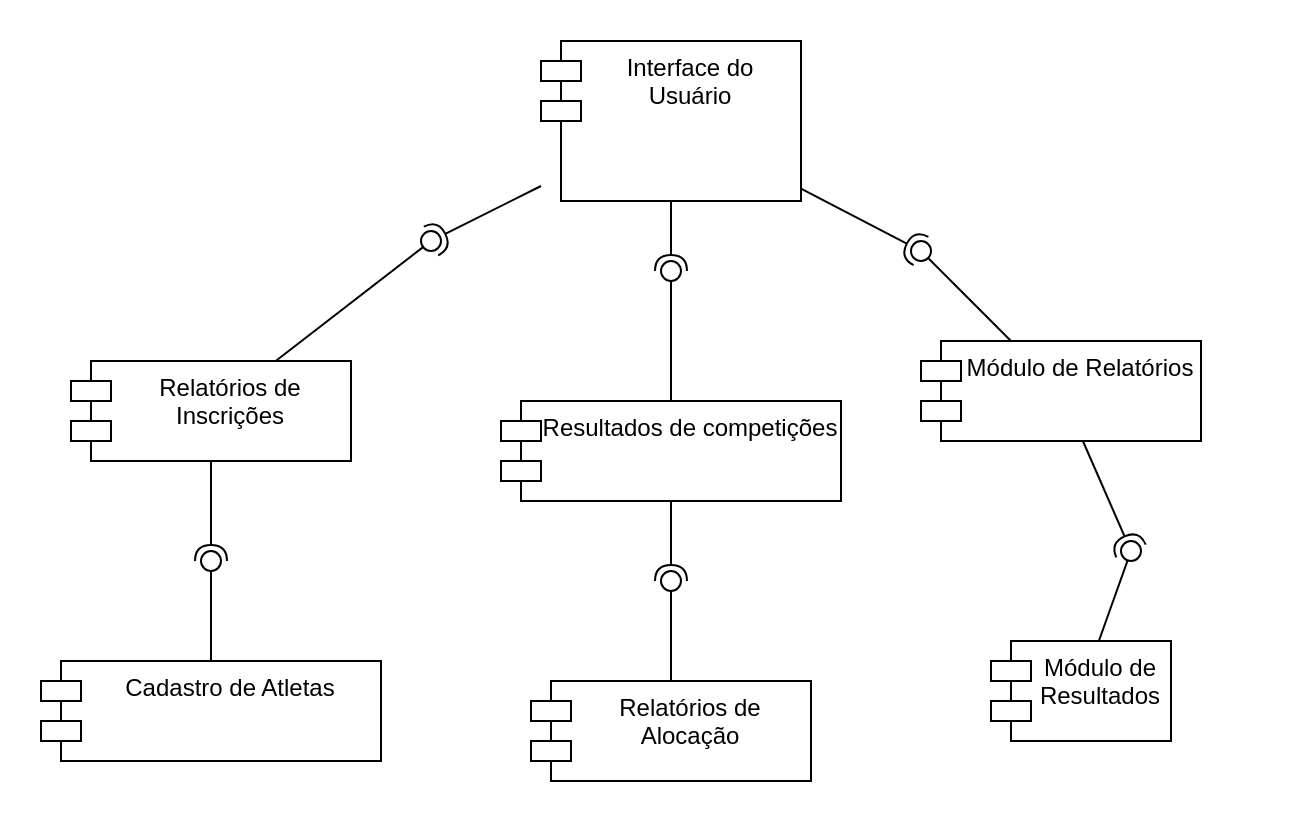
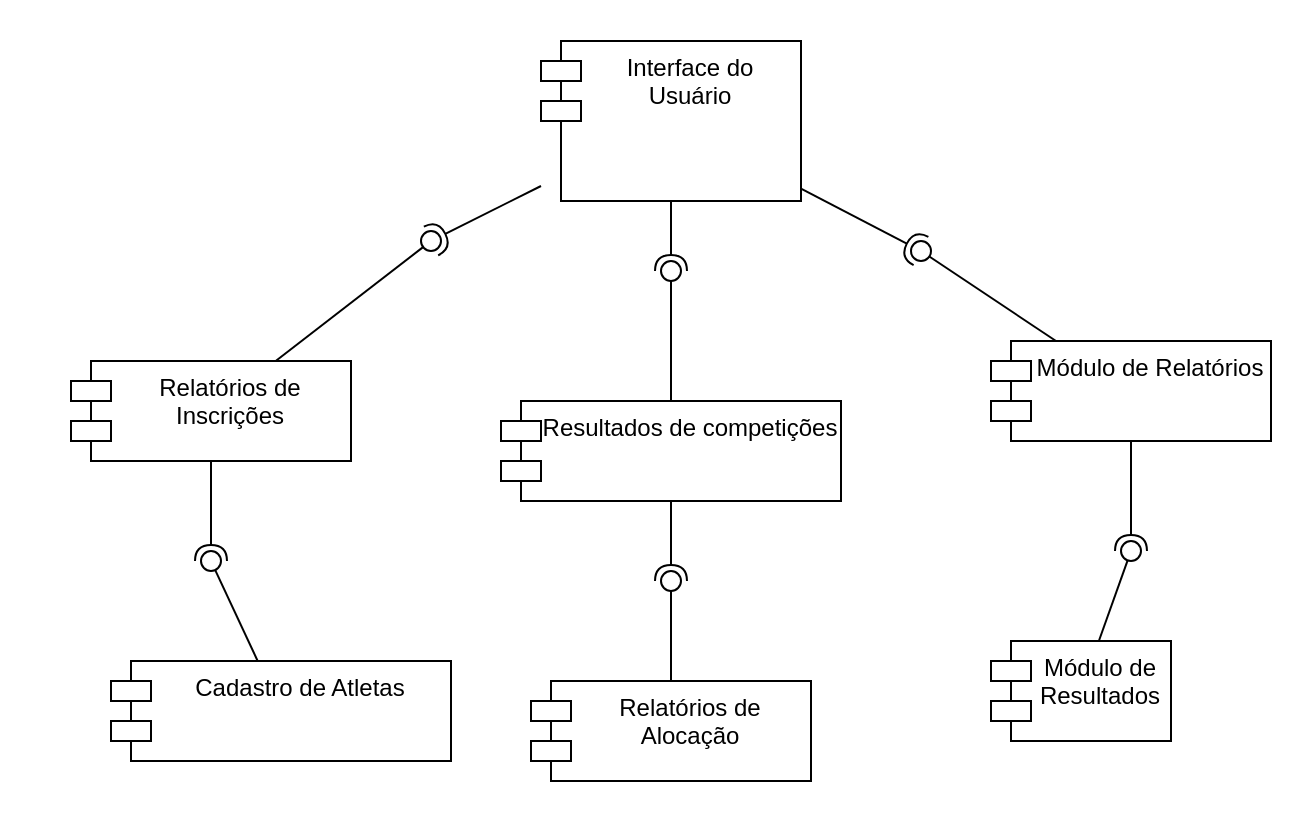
  <mxCell id="0" />
  <mxCell id="1" parent="0" />
  <mxCell id="2" value="Relatórios de Alocação" style="shape=module;align=left;spacingLeft=20;align=center;verticalAlign=top;whiteSpace=wrap;html=1;" vertex="1" parent="1"><mxGeometry x="265" y="340" width="140" height="50" as="geometry" /></mxCell>
  <mxCell id="3" value="Relatórios de Inscrições" style="shape=module;align=left;spacingLeft=20;align=center;verticalAlign=top;whiteSpace=wrap;html=1;" vertex="1" parent="1"><mxGeometry x="35" y="180" width="140" height="50" as="geometry" /></mxCell>
  <mxCell id="4" value="Módulo de Resultados" style="shape=module;align=left;spacingLeft=20;align=center;verticalAlign=top;whiteSpace=wrap;html=1;" vertex="1" parent="1"><mxGeometry x="495" y="320" width="90" height="50" as="geometry" /></mxCell>
- <mxCell id="5" value="Módulo de Relatórios" style="shape=module;align=left;spacingLeft=20;align=center;verticalAlign=top;whiteSpace=wrap;html=1;" vertex="1" parent="1"><mxGeometry x="460" y="170" width="140" height="50" as="geometry" /></mxCell>
+ <mxCell id="5" value="Módulo de Relatórios" style="shape=module;align=left;spacingLeft=20;align=center;verticalAlign=top;whiteSpace=wrap;html=1;" vertex="1" parent="1"><mxGeometry x="495" y="170" width="140" height="50" as="geometry" /></mxCell>
  <mxCell id="6" value="Resultados de competições" style="shape=module;align=left;spacingLeft=20;align=center;verticalAlign=top;whiteSpace=wrap;html=1;" vertex="1" parent="1"><mxGeometry x="250" y="200" width="170" height="50" as="geometry" /></mxCell>
  <mxCell id="7" value="Interface do Usuário" style="shape=module;align=left;spacingLeft=20;align=center;verticalAlign=top;whiteSpace=wrap;html=1;" vertex="1" parent="1"><mxGeometry x="270" y="20" width="130" height="80" as="geometry" /></mxCell>
- <mxCell id="8" value="Cadastro de Atletas" style="shape=module;align=left;spacingLeft=20;align=center;verticalAlign=top;whiteSpace=wrap;html=1;" vertex="1" parent="1"><mxGeometry x="20" y="330" width="170" height="50" as="geometry" /></mxCell>
+ <mxCell id="8" value="Cadastro de Atletas" style="shape=module;align=left;spacingLeft=20;align=center;verticalAlign=top;whiteSpace=wrap;html=1;" vertex="1" parent="1"><mxGeometry x="55" y="330" width="170" height="50" as="geometry" /></mxCell>
  <mxCell id="9" value="" style="ellipse;whiteSpace=wrap;html=1;align=center;aspect=fixed;fillColor=none;strokeColor=none;resizable=0;perimeter=centerPerimeter;rotatable=0;allowArrows=0;points=[];outlineConnect=1;" vertex="1" parent="1"><mxGeometry x="310" y="200" width="10" height="10" as="geometry" /></mxCell>
  <mxCell id="10" value="" style="rounded=0;orthogonalLoop=1;jettySize=auto;html=1;endArrow=halfCircle;endFill=0;endSize=6;strokeWidth=1;sketch=0;" edge="1" parent="1" source="6"><mxGeometry relative="1" as="geometry"><mxPoint x="335" y="205" as="sourcePoint" /><mxPoint x="335" y="290" as="targetPoint" /></mxGeometry></mxCell>
  <mxCell id="11" value="" style="rounded=0;orthogonalLoop=1;jettySize=auto;html=1;endArrow=oval;endFill=0;sketch=0;sourcePerimeterSpacing=0;targetPerimeterSpacing=0;endSize=10;" edge="1" parent="1" source="2"><mxGeometry relative="1" as="geometry"><mxPoint x="295" y="205" as="sourcePoint" /><mxPoint x="335" y="290" as="targetPoint" /></mxGeometry></mxCell>
  <mxCell id="12" value="" style="ellipse;whiteSpace=wrap;html=1;align=center;aspect=fixed;fillColor=none;strokeColor=none;resizable=0;perimeter=centerPerimeter;rotatable=0;allowArrows=0;points=[];outlineConnect=1;" vertex="1" parent="1"><mxGeometry x="310" y="200" width="10" height="10" as="geometry" /></mxCell>
  <mxCell id="13" value="" style="rounded=0;orthogonalLoop=1;jettySize=auto;html=1;endArrow=halfCircle;endFill=0;endSize=6;strokeWidth=1;sketch=0;fontSize=12;curved=1;entryX=0.418;entryY=0.076;entryDx=0;entryDy=0;entryPerimeter=0;" edge="1" target="16" parent="1" source="7"><mxGeometry relative="1" as="geometry"><mxPoint x="400" y="175" as="sourcePoint" /><mxPoint x="340" y="120" as="targetPoint" /></mxGeometry></mxCell>
  <mxCell id="14" value="" style="ellipse;whiteSpace=wrap;html=1;align=center;aspect=fixed;fillColor=none;strokeColor=none;resizable=0;perimeter=centerPerimeter;rotatable=0;allowArrows=0;points=[];outlineConnect=1;" vertex="1" parent="1"><mxGeometry x="375" y="170" width="10" height="10" as="geometry" /></mxCell>
  <mxCell id="15" value="" style="rounded=0;orthogonalLoop=1;jettySize=auto;html=1;endArrow=oval;endFill=0;sketch=0;sourcePerimeterSpacing=0;targetPerimeterSpacing=0;endSize=10;" edge="1" target="16" parent="1" source="6"><mxGeometry relative="1" as="geometry"><mxPoint x="365" y="175" as="sourcePoint" /></mxGeometry></mxCell>
  <mxCell id="16" value="" style="ellipse;whiteSpace=wrap;html=1;align=center;aspect=fixed;fillColor=none;strokeColor=none;resizable=0;perimeter=centerPerimeter;rotatable=0;allowArrows=0;points=[];outlineConnect=1;" vertex="1" parent="1"><mxGeometry x="330" y="130" width="10" height="10" as="geometry" /></mxCell>
  <mxCell id="17" value="" style="rounded=0;orthogonalLoop=1;jettySize=auto;html=1;endArrow=halfCircle;endFill=0;endSize=6;strokeWidth=1;sketch=0;" edge="1" target="19" parent="1" source="7"><mxGeometry relative="1" as="geometry"><mxPoint x="405" y="175" as="sourcePoint" /></mxGeometry></mxCell>
  <mxCell id="18" value="" style="rounded=0;orthogonalLoop=1;jettySize=auto;html=1;endArrow=oval;endFill=0;sketch=0;sourcePerimeterSpacing=0;targetPerimeterSpacing=0;endSize=10;" edge="1" parent="1" source="5" target="19"><mxGeometry relative="1" as="geometry"><mxPoint x="515" y="170" as="sourcePoint" /><mxPoint x="435" y="130" as="targetPoint" /></mxGeometry></mxCell>
  <mxCell id="19" value="" style="ellipse;whiteSpace=wrap;html=1;align=center;aspect=fixed;fillColor=none;strokeColor=none;resizable=0;perimeter=centerPerimeter;rotatable=0;allowArrows=0;points=[];outlineConnect=1;" vertex="1" parent="1"><mxGeometry x="455" y="120" width="10" height="10" as="geometry" /></mxCell>
  <mxCell id="20" value="" style="rounded=0;orthogonalLoop=1;jettySize=auto;html=1;endArrow=halfCircle;endFill=0;endSize=6;strokeWidth=1;sketch=0;" edge="1" target="22" parent="1" source="5"><mxGeometry relative="1" as="geometry"><mxPoint x="405" y="175" as="sourcePoint" /></mxGeometry></mxCell>
  <mxCell id="21" value="" style="rounded=0;orthogonalLoop=1;jettySize=auto;html=1;endArrow=oval;endFill=0;sketch=0;sourcePerimeterSpacing=0;targetPerimeterSpacing=0;endSize=10;" edge="1" parent="1" source="4" target="22"><mxGeometry relative="1" as="geometry"><mxPoint x="572" y="320" as="sourcePoint" /><mxPoint x="565" y="270" as="targetPoint" /></mxGeometry></mxCell>
  <mxCell id="22" value="" style="ellipse;whiteSpace=wrap;html=1;align=center;aspect=fixed;fillColor=none;strokeColor=none;resizable=0;perimeter=centerPerimeter;rotatable=0;allowArrows=0;points=[];outlineConnect=1;" vertex="1" parent="1"><mxGeometry x="560" y="270" width="10" height="10" as="geometry" /></mxCell>
  <mxCell id="23" value="" style="rounded=0;orthogonalLoop=1;jettySize=auto;html=1;endArrow=halfCircle;endFill=0;endSize=6;strokeWidth=1;sketch=0;" edge="1" parent="1" source="3"><mxGeometry relative="1" as="geometry"><mxPoint x="415" y="215" as="sourcePoint" /><mxPoint x="105" y="280" as="targetPoint" /></mxGeometry></mxCell>
  <mxCell id="24" value="" style="rounded=0;orthogonalLoop=1;jettySize=auto;html=1;endArrow=oval;endFill=0;sketch=0;sourcePerimeterSpacing=0;targetPerimeterSpacing=0;endSize=10;" edge="1" parent="1" source="8"><mxGeometry relative="1" as="geometry"><mxPoint x="375" y="215" as="sourcePoint" /><mxPoint x="105" y="280" as="targetPoint" /></mxGeometry></mxCell>
  <mxCell id="25" value="" style="ellipse;whiteSpace=wrap;html=1;align=center;aspect=fixed;fillColor=none;strokeColor=none;resizable=0;perimeter=centerPerimeter;rotatable=0;allowArrows=0;points=[];outlineConnect=1;" vertex="1" parent="1"><mxGeometry x="390" y="210" width="10" height="10" as="geometry" /></mxCell>
  <mxCell id="26" value="" style="rounded=0;orthogonalLoop=1;jettySize=auto;html=1;endArrow=halfCircle;endFill=0;endSize=6;strokeWidth=1;sketch=0;" edge="1" parent="1" source="7"><mxGeometry relative="1" as="geometry"><mxPoint x="415" y="215" as="sourcePoint" /><mxPoint x="215" y="120" as="targetPoint" /></mxGeometry></mxCell>
  <mxCell id="27" value="" style="rounded=0;orthogonalLoop=1;jettySize=auto;html=1;endArrow=oval;endFill=0;sketch=0;sourcePerimeterSpacing=0;targetPerimeterSpacing=0;endSize=10;" edge="1" parent="1" source="3"><mxGeometry relative="1" as="geometry"><mxPoint x="235" y="130" as="sourcePoint" /><mxPoint x="215" y="120" as="targetPoint" /></mxGeometry></mxCell>
  <mxCell id="28" value="" style="ellipse;whiteSpace=wrap;html=1;align=center;aspect=fixed;fillColor=none;strokeColor=none;resizable=0;perimeter=centerPerimeter;rotatable=0;allowArrows=0;points=[];outlineConnect=1;" vertex="1" parent="1"><mxGeometry x="390" y="210" width="10" height="10" as="geometry" /></mxCell>
